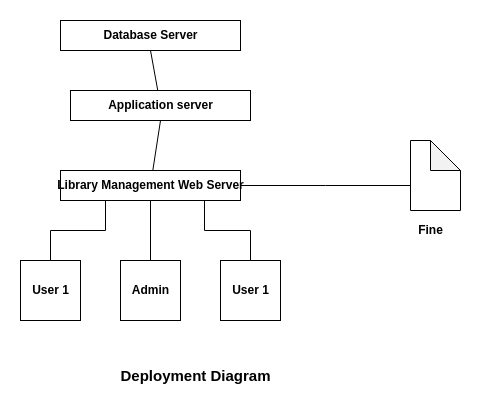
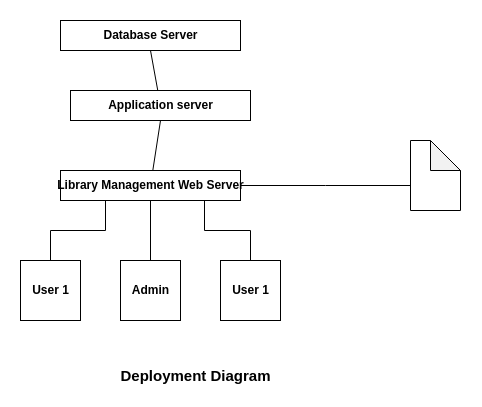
  <mxCell id="0" />
  <mxCell id="1" parent="0" />
  <mxCell id="2" value="Database Server" style="text;html=1;align=center;verticalAlign=middle;dashed=0;fillColor=#ffffff;strokeColor=#000000;fontStyle=1" parent="1" vertex="1"><mxGeometry x="60" y="20" width="180" height="30" as="geometry" /></mxCell>
  <mxCell id="3" value="Application server" style="text;html=1;align=center;verticalAlign=middle;dashed=0;fillColor=#ffffff;strokeColor=#000000;fontStyle=1" parent="1" vertex="1"><mxGeometry x="70" y="90" width="180" height="30" as="geometry" /></mxCell>
  <mxCell id="4" style="edgeStyle=orthogonalEdgeStyle;rounded=0;orthogonalLoop=1;jettySize=auto;html=1;endArrow=none;endFill=0;" parent="1" source="6" edge="1"><mxGeometry relative="1" as="geometry"><mxPoint x="410" y="185" as="targetPoint" /></mxGeometry></mxCell>
  <mxCell id="5" style="edgeStyle=orthogonalEdgeStyle;rounded=0;orthogonalLoop=1;jettySize=auto;html=1;exitX=0.25;exitY=1;exitDx=0;exitDy=0;entryX=0.75;entryY=0;entryDx=0;entryDy=0;endArrow=none;endFill=0;" parent="1" source="6" target="11" edge="1"><mxGeometry relative="1" as="geometry"><Array as="points"><mxPoint x="105" y="230" /><mxPoint x="50" y="230" /><mxPoint x="50" y="260" /></Array></mxGeometry></mxCell>
  <mxCell id="6" value="Library Management Web Server" style="text;html=1;align=center;verticalAlign=middle;dashed=0;fillColor=#ffffff;strokeColor=#000000;fontStyle=1" parent="1" vertex="1"><mxGeometry x="60" y="170" width="180" height="30" as="geometry" /></mxCell>
  <mxCell id="7" value="" style="endArrow=none;html=1;rounded=0;entryX=0.5;entryY=1;entryDx=0;entryDy=0;" parent="1" source="3" target="2" edge="1"><mxGeometry width="50" height="50" relative="1" as="geometry"><mxPoint x="130" y="270" as="sourcePoint" /><mxPoint x="180" y="220" as="targetPoint" /></mxGeometry></mxCell>
  <mxCell id="8" value="" style="endArrow=none;html=1;rounded=0;entryX=0.5;entryY=1;entryDx=0;entryDy=0;" parent="1" source="6" target="3" edge="1"><mxGeometry width="50" height="50" relative="1" as="geometry"><mxPoint x="130" y="270" as="sourcePoint" /><mxPoint x="180" y="220" as="targetPoint" /></mxGeometry></mxCell>
  <mxCell id="9" value="Admin" style="text;html=1;align=center;verticalAlign=middle;dashed=0;fillColor=#ffffff;strokeColor=#000000;fontStyle=1" parent="1" vertex="1"><mxGeometry x="120" y="260" width="60" height="60" as="geometry" /></mxCell>
  <mxCell id="10" value="" style="endArrow=none;html=1;rounded=0;entryX=0.5;entryY=1;entryDx=0;entryDy=0;exitX=0.5;exitY=0;exitDx=0;exitDy=0;" parent="1" source="9" target="6" edge="1"><mxGeometry width="50" height="50" relative="1" as="geometry"><mxPoint x="-40" y="400" as="sourcePoint" /><mxPoint x="10" y="350" as="targetPoint" /></mxGeometry></mxCell>
  <mxCell id="11" value="User 1" style="text;html=1;align=center;verticalAlign=middle;dashed=0;fillColor=#ffffff;strokeColor=#000000;fontStyle=1" parent="1" vertex="1"><mxGeometry x="20" y="260" width="60" height="60" as="geometry" /></mxCell>
  <mxCell id="12" value="User 1" style="text;html=1;align=center;verticalAlign=middle;dashed=0;fillColor=#ffffff;strokeColor=#000000;fontStyle=1" parent="1" vertex="1"><mxGeometry x="220" y="260" width="60" height="60" as="geometry" /></mxCell>
  <mxCell id="13" value="" style="shape=note;whiteSpace=wrap;html=1;backgroundOutline=1;darkOpacity=0.05;" parent="1" vertex="1"><mxGeometry x="410" y="140" width="50" height="70" as="geometry" /></mxCell>
- <mxCell id="14" value="Fine" style="text;html=1;align=center;verticalAlign=middle;resizable=0;points=[];autosize=1;strokeColor=none;fillColor=none;fontStyle=1" parent="1" vertex="1"><mxGeometry x="410" y="220" width="40" height="20" as="geometry" /></mxCell>
  <mxCell id="15" style="edgeStyle=orthogonalEdgeStyle;rounded=0;orthogonalLoop=1;jettySize=auto;html=1;exitX=0.25;exitY=1;exitDx=0;exitDy=0;entryX=0.75;entryY=0;entryDx=0;entryDy=0;endArrow=none;endFill=0;" parent="1" edge="1"><mxGeometry relative="1" as="geometry"><mxPoint x="204" y="200" as="sourcePoint" /><mxPoint x="244" y="260" as="targetPoint" /><Array as="points"><mxPoint x="204" y="230" /><mxPoint x="250" y="230" /><mxPoint x="250" y="260" /></Array></mxGeometry></mxCell>
  <mxCell id="16" value="Deployment Diagram" style="text;html=1;align=center;verticalAlign=middle;resizable=0;points=[];autosize=1;strokeColor=none;fillColor=none;fontStyle=1;fontSize=15;" parent="1" vertex="1"><mxGeometry x="110" y="365" width="170" height="20" as="geometry" /></mxCell>
